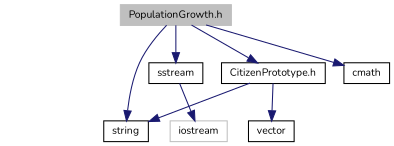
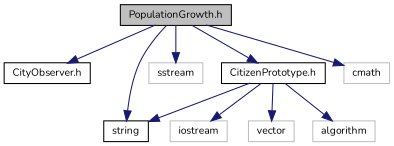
  digraph {
    fontname=Nunito
    node [color=grey75 fillcolor=white fontname=Nunito fontsize=10 shape=record style=filled]
    edge [color=midnightblue fontname=Nunito fontsize=10 labelfontname=Helvetica labelfontsize=10 style=solid]
-   n1 [fillcolor=grey75 fontcolor=black height=0.2 label="PopulationGrowth.h" width=0.4]
+   n1 [color=black fillcolor=grey75 fontcolor=black height=0.2 label="PopulationGrowth.h" width=0.4]
+   n2 [color=black height=0.2 label="CityObserver.h" width=0.4]
    n3 [color=black height=0.2 label="CitizenPrototype.h" width=0.4]
    n4 [color=black height=0.2 label=string width=0.4]
-   n5 [color=black height=0.2 label=sstream width=0.4]
-   n6 [color=black height=0.2 label=cmath width=0.4]
+   n5 [height=0.2 label=sstream width=0.4]
+   n6 [height=0.2 label=cmath width=0.4]
    n7 [height=0.2 label=iostream width=0.4]
-   n8 [color=black height=0.2 label=vector width=0.4]
+   n8 [height=0.2 label=vector width=0.4]
+   n9 [height=0.2 label=algorithm width=0.4]
+   n1 -> n2
    n1 -> n3
    n1 -> n4
    n1 -> n5
    n1 -> n6
    n3 -> n4
-   n5 -> n7
+   n3 -> n7
    n3 -> n8
+   n3 -> n9
  }
